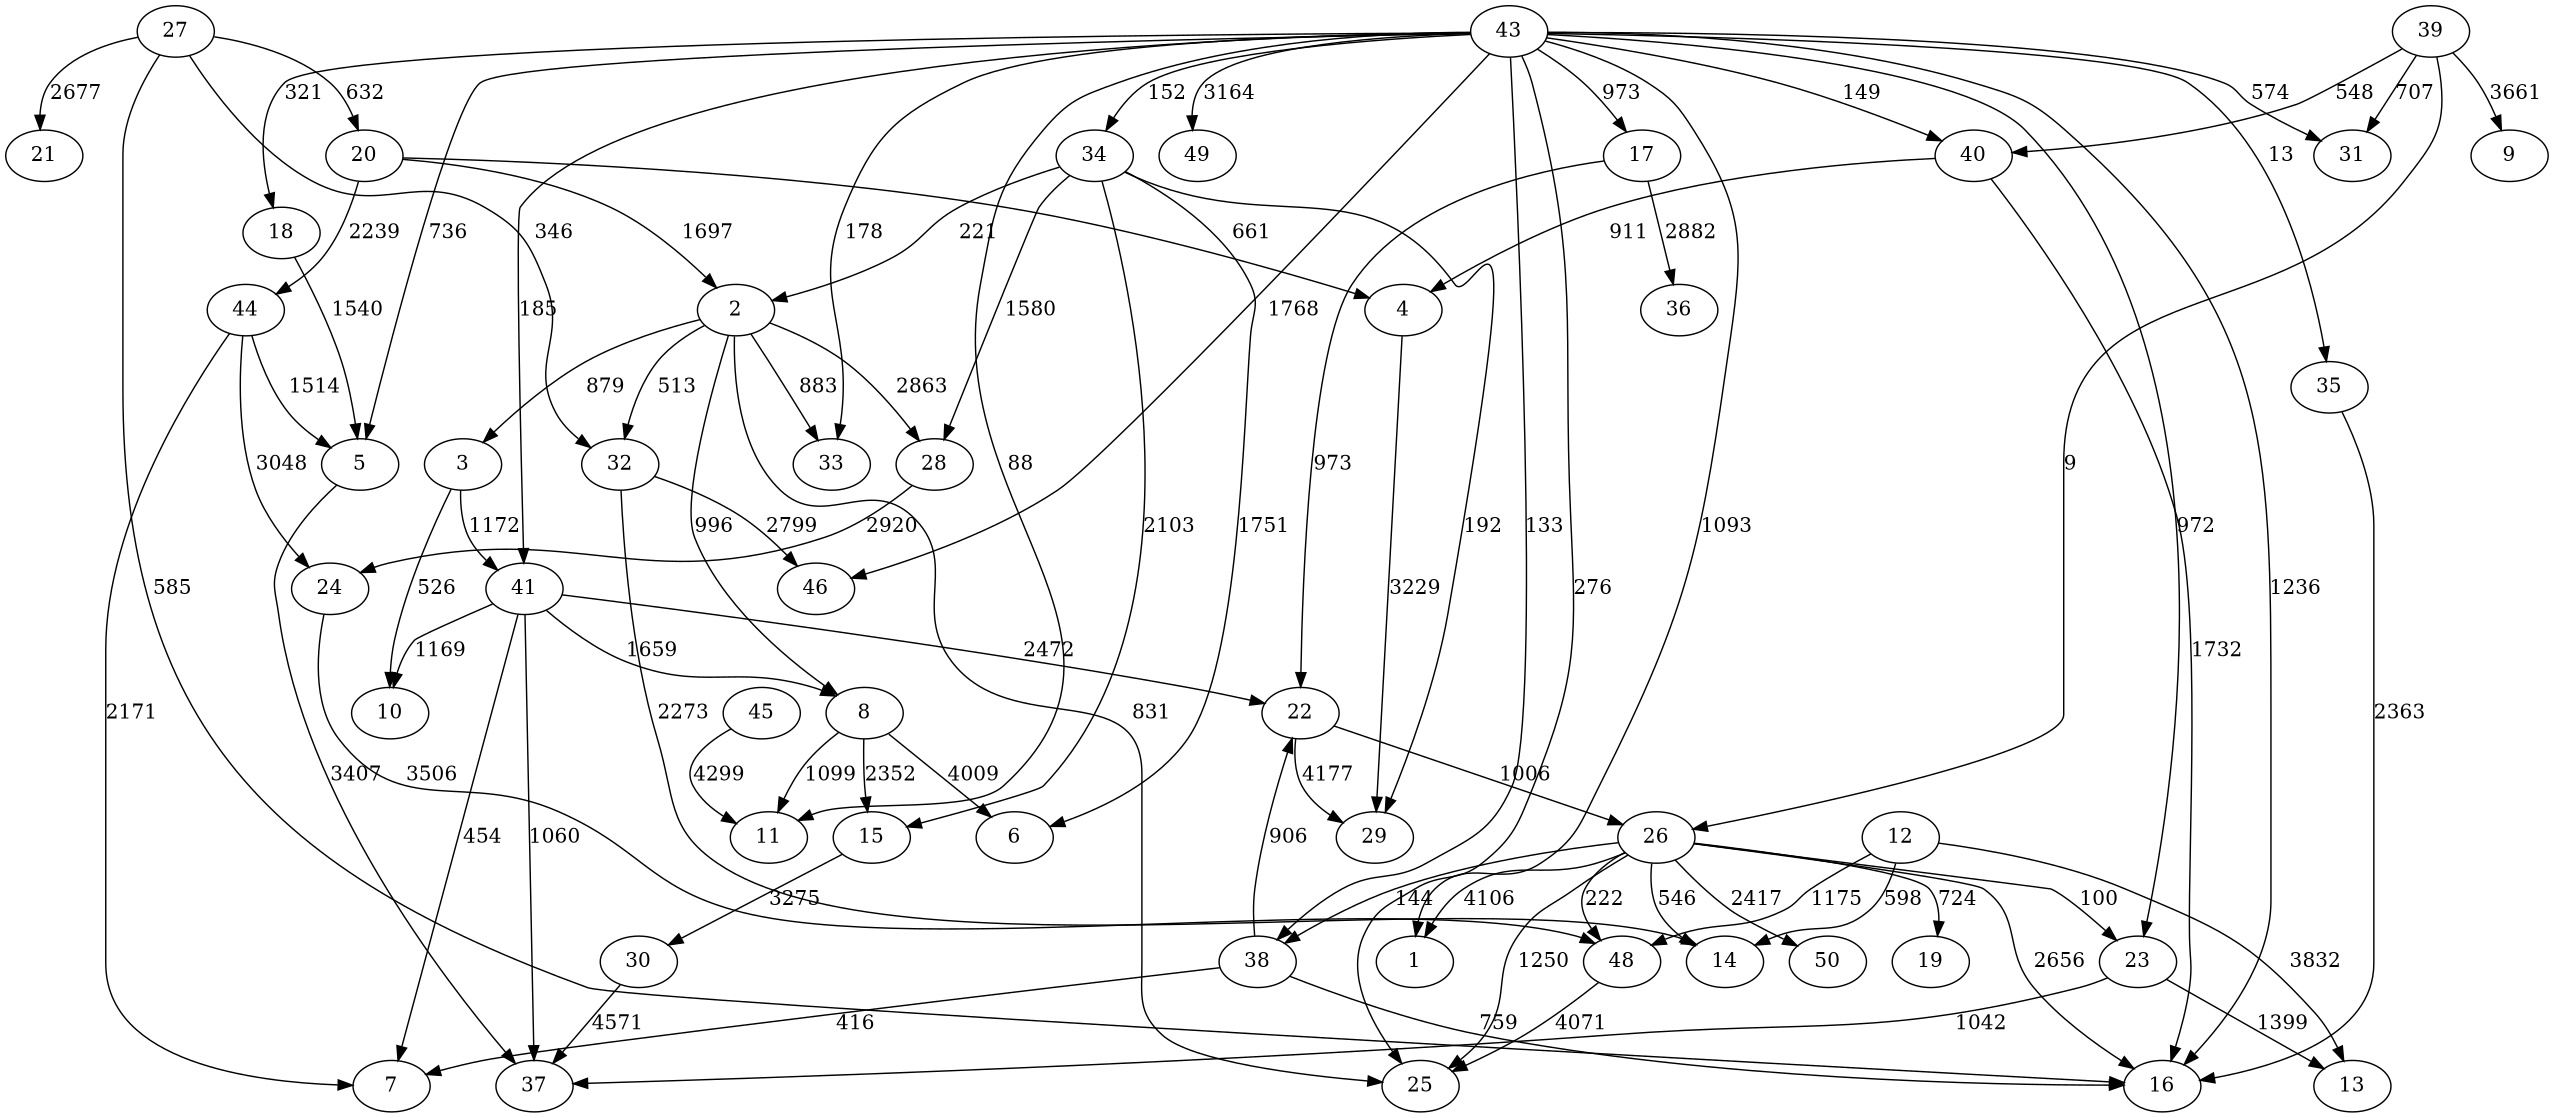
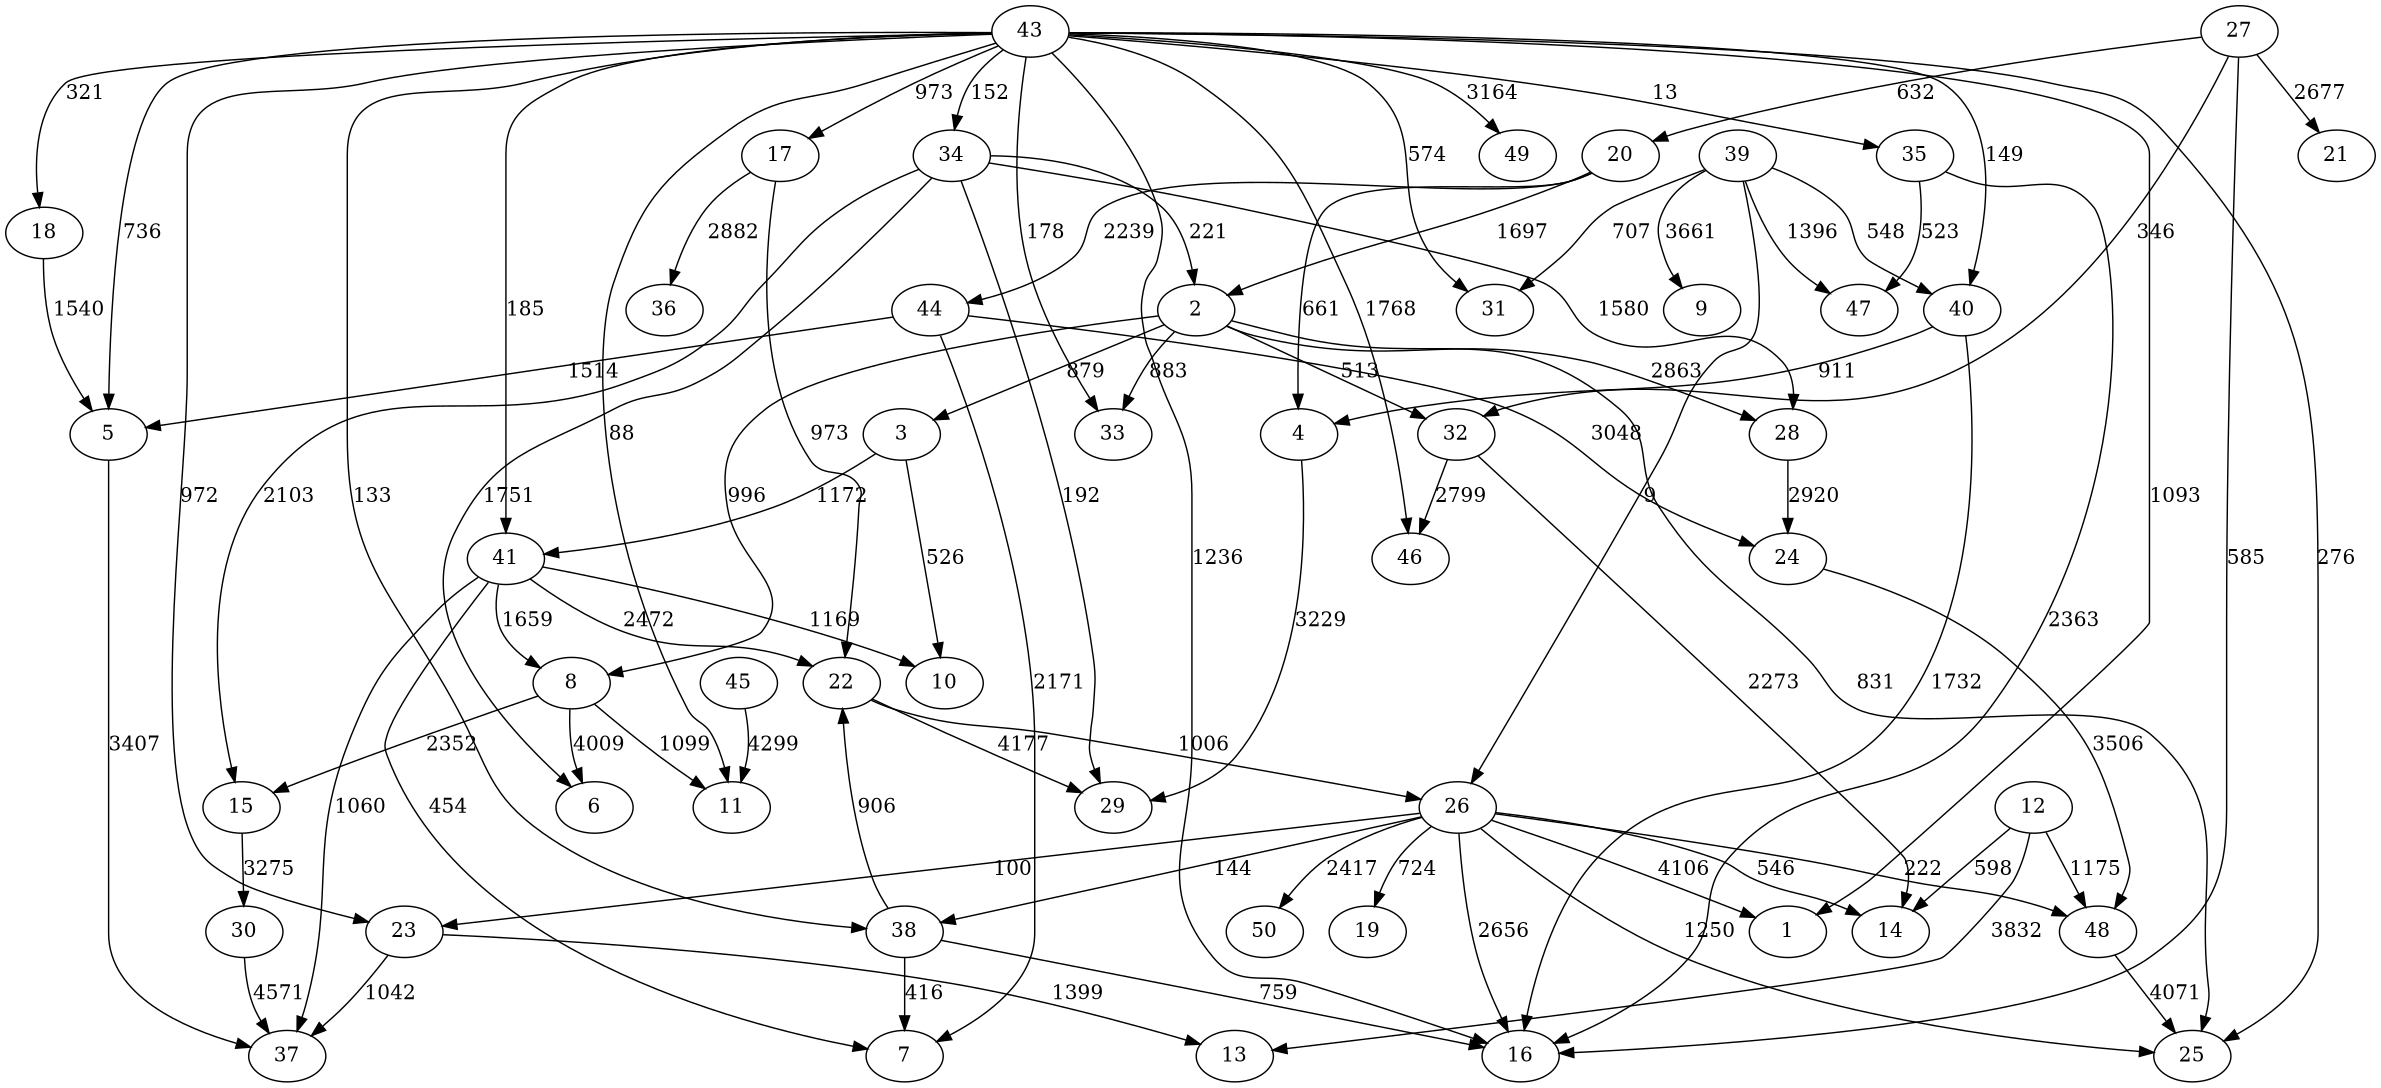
  strict digraph {
    34
    15
    6
    28
    29
    2
    30
    24
    25
    32
    33
    8
    3
    37
    48
    14
    46
    11
    41
    10
    7
    22
    38
    16
    26
    1
    23
    50
    19
    13
    12
    35
+   47
    20
    4
    44
    5
    43
    49
    18
    17
    31
    40
    36
    39
    9
    27
    21
    45
    34 -> 15 [label=2103]
    34 -> 6 [label=1751]
    34 -> 28 [label=1580]
    34 -> 29 [label=192]
    34 -> 2 [label=221]
    15 -> 30 [label=3275]
    28 -> 24 [label=2920]
    2 -> 28 [label=2863]
    2 -> 25 [label=831]
    2 -> 32 [label=513]
    2 -> 33 [label=883]
    2 -> 8 [label=996]
    2 -> 3 [label=879]
    30 -> 37 [label=4571]
    24 -> 48 [label=3506]
    32 -> 14 [label=2273]
    32 -> 46 [label=2799]
    8 -> 15 [label=2352]
    8 -> 6 [label=4009]
    8 -> 11 [label=1099]
    3 -> 41 [label=1172]
    3 -> 10 [label=526]
    48 -> 25 [label=4071]
    41 -> 8 [label=1659]
    41 -> 37 [label=1060]
    41 -> 10 [label=1169]
    41 -> 7 [label=454]
    41 -> 22 [label=2472]
    22 -> 29 [label=4177]
    22 -> 26 [label=1006]
    38 -> 7 [label=416]
    38 -> 22 [label=906]
    38 -> 16 [label=759]
    26 -> 25 [label=1250]
    26 -> 48 [label=222]
    26 -> 14 [label=546]
    26 -> 38 [label=144]
    26 -> 16 [label=2656]
    26 -> 1 [label=4106]
    26 -> 23 [label=100]
    26 -> 50 [label=2417]
    26 -> 19 [label=724]
    23 -> 37 [label=1042]
    23 -> 13 [label=1399]
    12 -> 48 [label=1175]
    12 -> 14 [label=598]
    12 -> 13 [label=3832]
    35 -> 16 [label=2363]
+   35 -> 47 [label=523]
    20 -> 2 [label=1697]
    20 -> 4 [label=661]
    20 -> 44 [label=2239]
    4 -> 29 [label=3229]
    44 -> 24 [label=3048]
    44 -> 7 [label=2171]
    44 -> 5 [label=1514]
    5 -> 37 [label=3407]
    43 -> 34 [label=152]
    43 -> 25 [label=276]
    43 -> 33 [label=178]
    43 -> 46 [label=1768]
    43 -> 11 [label=88]
    43 -> 41 [label=185]
    43 -> 38 [label=133]
    43 -> 16 [label=1236]
    43 -> 1 [label=1093]
    43 -> 23 [label=972]
    43 -> 35 [label=13]
    43 -> 5 [label=736]
    43 -> 49 [label=3164]
    43 -> 18 [label=321]
    43 -> 17 [label=973]
    43 -> 31 [label=574]
    43 -> 40 [label=149]
    18 -> 5 [label=1540]
    17 -> 22 [label=973]
    17 -> 36 [label=2882]
    40 -> 16 [label=1732]
    40 -> 4 [label=911]
    39 -> 26 [label=9]
+   39 -> 47 [label=1396]
    39 -> 31 [label=707]
    39 -> 40 [label=548]
    39 -> 9 [label=3661]
    27 -> 32 [label=346]
    27 -> 16 [label=585]
    27 -> 20 [label=632]
    27 -> 21 [label=2677]
    45 -> 11 [label=4299]
  }
